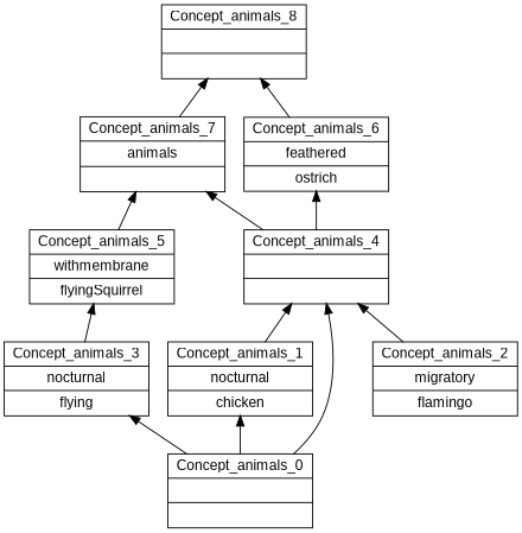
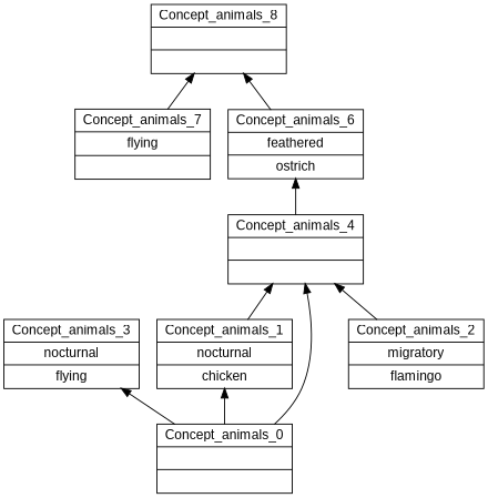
  digraph {
    fontname="Liberation Sans"
    rankdir=BT
    node [fontname="Liberation Sans" shape=record]
    edge [fontname="Liberation Sans"]
    n1 [label="{Concept_animals_8||}"]
-   n2 [label="{Concept_animals_7|animals\n|}"]
+   n2 [label="{Concept_animals_7|flying\n|}"]
    n3 [label="{Concept_animals_3|nocturnal\n|flying\n}"]
-   n4 [label="{Concept_animals_5|withmembrane\n|flyingSquirrel\n}"]
    n5 [label="{Concept_animals_0||}"]
    n6 [label="{Concept_animals_1|nocturnal\n|chicken\n}"]
    n7 [label="{Concept_animals_4||}"]
    n8 [label="{Concept_animals_2|migratory\n|flamingo\n}"]
    n9 [label="{Concept_animals_6|feathered\n|ostrich\n}"]
    n2 -> n1
-   n3 -> n4
-   n4 -> n2
    n5 -> n3
    n5 -> n6
    n5 -> n7
    n6 -> n7
-   n7 -> n2
    n7 -> n9
    n8 -> n7
    n9 -> n1
  }
